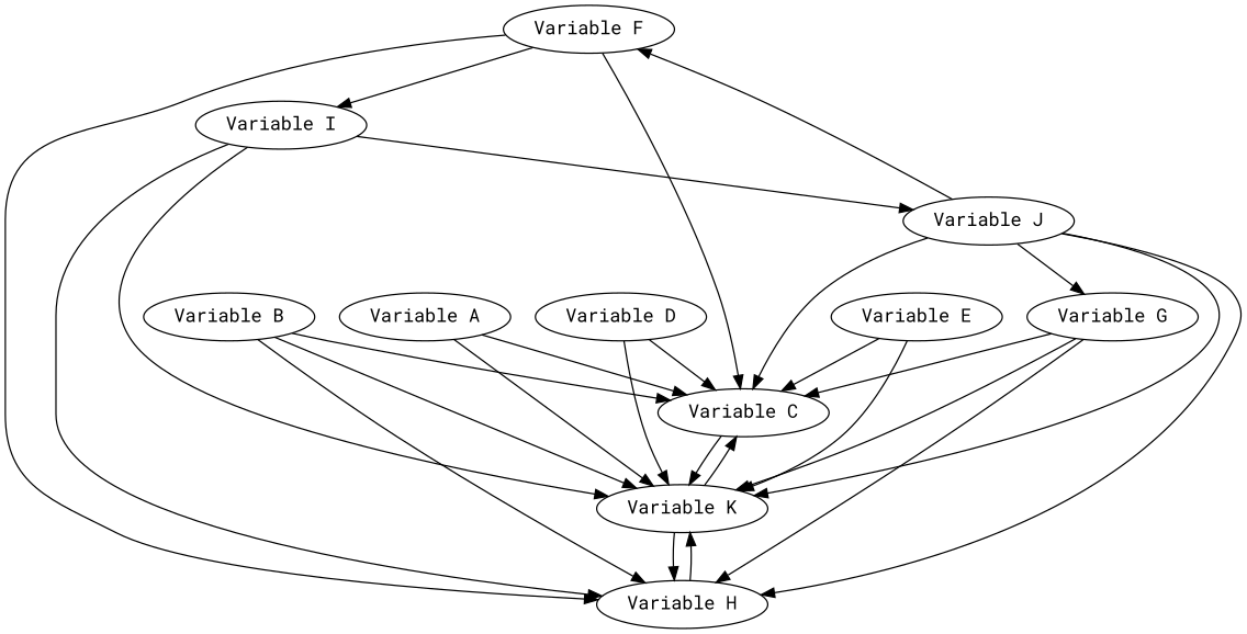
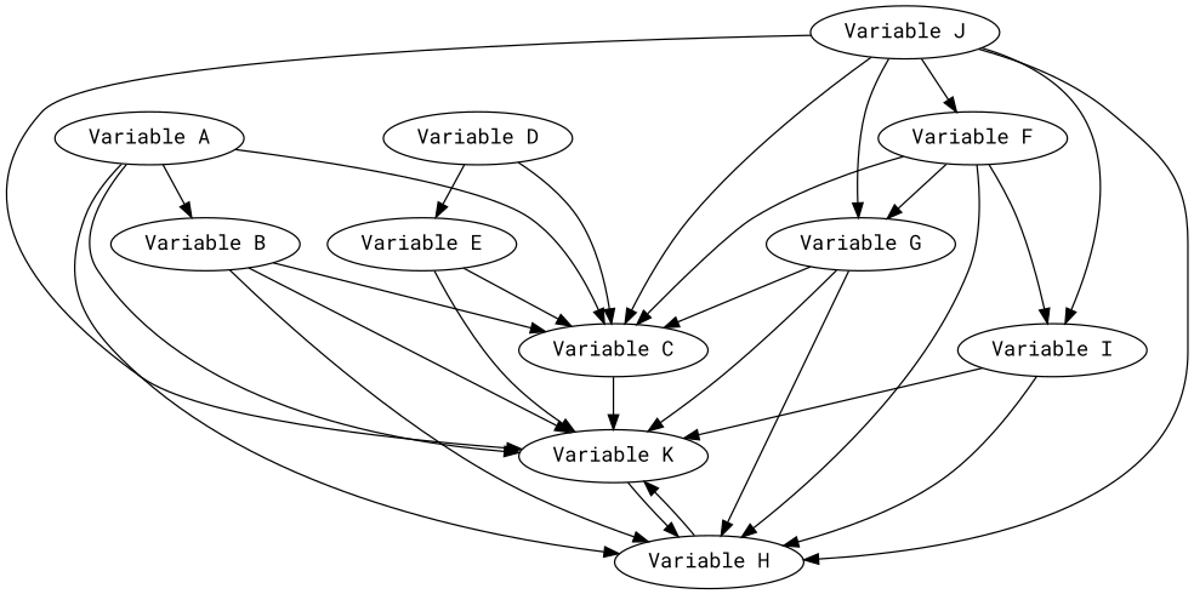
  digraph {
    fontname="Roboto Mono"
    node [fontname="Roboto Mono"]
    edge [fontname="Roboto Mono"]
    n1 [label="Variable A"]
    n2 [label="Variable B"]
    n3 [label="Variable C"]
    n4 [label="Variable H"]
    n5 [label="Variable K"]
    n6 [label="Variable D"]
    n7 [label="Variable E"]
    n8 [label="Variable F"]
    n9 [label="Variable G"]
    n10 [label="Variable I"]
    n11 [label="Variable J"]
+   n1 -> n2
    n1 -> n3
+   n1 -> n4
    n1 -> n5
    n2 -> n3
    n2 -> n4
    n2 -> n5
    n3 -> n5
    n4 -> n5
-   n5 -> n3
    n5 -> n4
    n6 -> n3
-   n6 -> n5
+   n6 -> n7
    n7 -> n3
    n7 -> n5
    n8 -> n3
    n8 -> n4
+   n8 -> n9
    n8 -> n10
    n9 -> n3
    n9 -> n4
    n9 -> n5
    n10 -> n4
    n10 -> n5
    n11 -> n3
    n11 -> n4
    n11 -> n5
    n11 -> n8
    n11 -> n9
-   n10 -> n11
+   n11 -> n10
  }
